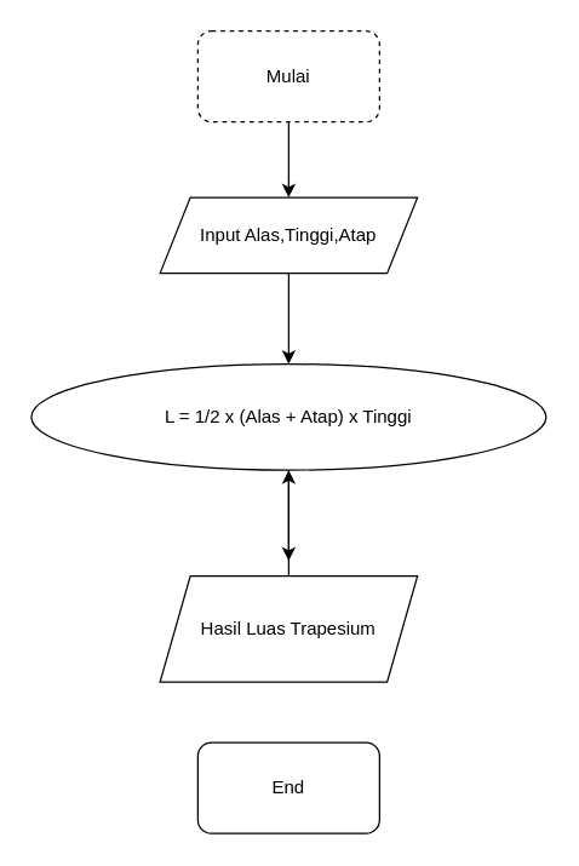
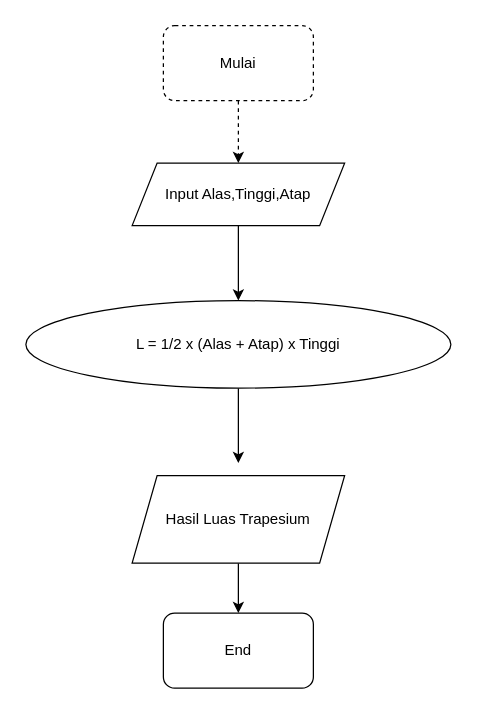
  <mxCell id="0" />
  <mxCell id="1" parent="0" />
- <mxCell id="2" value="" style="edgeStyle=orthogonalEdgeStyle;rounded=0;orthogonalLoop=1;jettySize=auto;html=1;" parent="1" source="3" target="5" edge="1"><mxGeometry relative="1" as="geometry" /></mxCell>
+ <mxCell id="2" value="" style="edgeStyle=orthogonalEdgeStyle;rounded=0;orthogonalLoop=1;jettySize=auto;html=1;dashed=1;" parent="1" source="3" target="5" edge="1"><mxGeometry relative="1" as="geometry" /></mxCell>
  <mxCell id="3" value="Mulai" style="rounded=1;whiteSpace=wrap;html=1;dashed=1;" parent="1" vertex="1"><mxGeometry x="130" y="20" width="120" height="60" as="geometry" /></mxCell>
  <mxCell id="4" value="" style="edgeStyle=orthogonalEdgeStyle;rounded=0;orthogonalLoop=1;jettySize=auto;html=1;" parent="1" source="5" target="9" edge="1"><mxGeometry relative="1" as="geometry" /></mxCell>
  <mxCell id="5" value="Input Alas,Tinggi,Atap" style="shape=parallelogram;perimeter=parallelogramPerimeter;whiteSpace=wrap;html=1;fixedSize=1;" parent="1" vertex="1"><mxGeometry x="105" y="130" width="170" height="50" as="geometry" /></mxCell>
- <mxCell id="6" value="" style="edgeStyle=orthogonalEdgeStyle;rounded=0;orthogonalLoop=1;jettySize=auto;html=1;" parent="1" source="7" target="9" edge="1"><mxGeometry relative="1" as="geometry" /></mxCell>
+ <mxCell id="6" value="" style="edgeStyle=orthogonalEdgeStyle;rounded=0;orthogonalLoop=1;jettySize=auto;html=1;" parent="1" source="7" target="10" edge="1"><mxGeometry relative="1" as="geometry" /></mxCell>
  <mxCell id="7" value="Hasil Luas Trapesium" style="shape=parallelogram;perimeter=parallelogramPerimeter;whiteSpace=wrap;html=1;fixedSize=1;" parent="1" vertex="1"><mxGeometry x="105" y="380" width="170" height="70" as="geometry" /></mxCell>
  <mxCell id="8" value="" style="edgeStyle=orthogonalEdgeStyle;rounded=0;orthogonalLoop=1;jettySize=auto;html=1;" parent="1" source="9" edge="1"><mxGeometry relative="1" as="geometry"><mxPoint x="190" y="370" as="targetPoint" /></mxGeometry></mxCell>
  <mxCell id="9" value="L = 1/2 x (Alas + Atap) x Tinggi" style="ellipse;whiteSpace=wrap;html=1;" parent="1" vertex="1"><mxGeometry x="20" y="240" width="340" height="70" as="geometry" /></mxCell>
  <mxCell id="10" value="End" style="rounded=1;whiteSpace=wrap;html=1;" parent="1" vertex="1"><mxGeometry x="130" y="490" width="120" height="60" as="geometry" /></mxCell>
